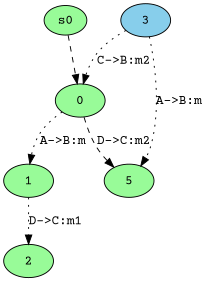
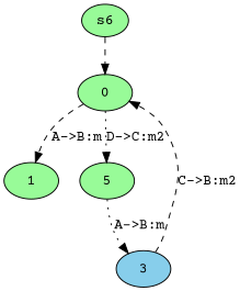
  digraph {
    fontname="Courier Prime"
    node [fillcolor=palegreen fontname="Courier Prime" style=filled]
    edge [fontname="Courier Prime" style=dashed]
-   s0 [height=0 width=0]
+   s0 [height=0 width=0 label=s6]
    0
    1
    5
-   2
    3 [fillcolor=skyblue]
    s0 -> 0
-   0 -> 1 [label="A->B:m" style=dotted]
-   0 -> 5 [label="D->C:m2"]
-   1 -> 2 [label="D->C:m1" style=dotted]
-   3 -> 5 [label="A->B:m" style=dotted]
-   3 -> 0 [label="C->B:m2" style=dotted]
+   0 -> 1 [label="A->B:m"]
+   0 -> 5 [label="D->C:m2" style=dotted]
+   5 -> 3 [label="A->B:m" style=dotted]
+   3 -> 0 [label="C->B:m2"]
  }
